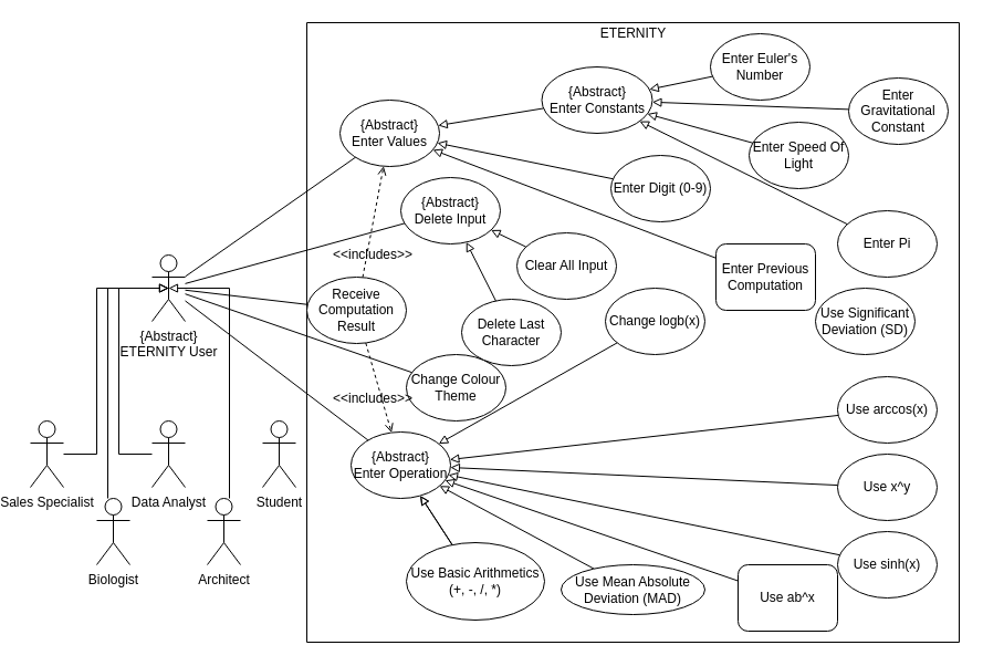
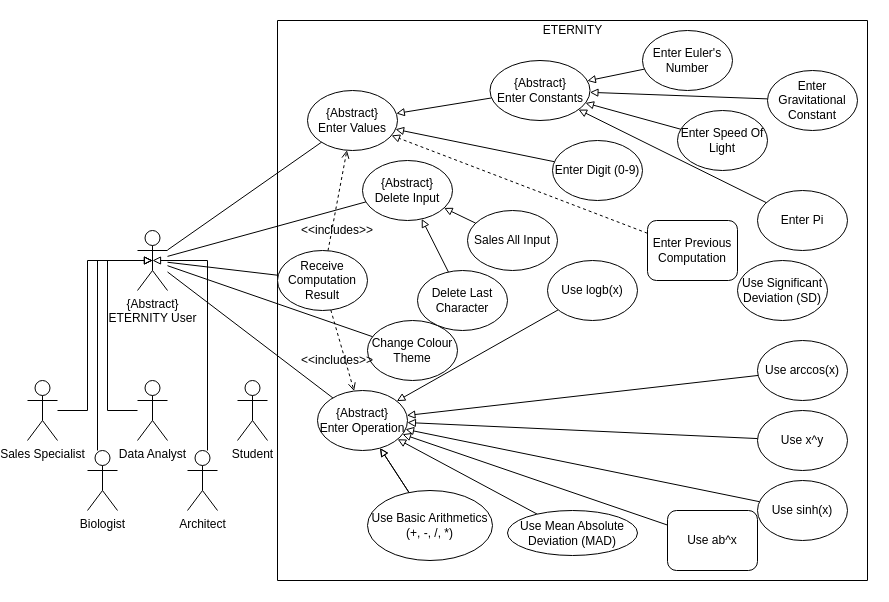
  <mxCell id="0" />
  <mxCell id="1" parent="0" />
  <mxCell id="2" value="" style="swimlane;startSize=0;" vertex="1" parent="1"><mxGeometry x="270" y="20" width="590" height="560" as="geometry" /></mxCell>
  <mxCell id="3" value="ETERNITY" style="text;html=1;align=center;verticalAlign=middle;resizable=0;points=[];autosize=1;strokeColor=none;" vertex="1" parent="2"><mxGeometry x="260" width="70" height="20" as="geometry" /></mxCell>
  <mxCell id="4" value="Change Colour Theme" style="ellipse;whiteSpace=wrap;html=1;" vertex="1" parent="2"><mxGeometry x="90" y="300" width="90" height="60" as="geometry" /></mxCell>
  <mxCell id="5" value="&lt;div&gt;{Abstract}&lt;/div&gt;&lt;div&gt;Delete Input&lt;br&gt;&lt;/div&gt;" style="ellipse;whiteSpace=wrap;html=1;" vertex="1" parent="2"><mxGeometry x="85" y="140" width="90" height="60" as="geometry" /></mxCell>
  <mxCell id="6" style="edgeStyle=none;rounded=0;orthogonalLoop=1;jettySize=auto;html=1;endArrow=block;endFill=0;" edge="1" parent="2" source="7" target="10"><mxGeometry relative="1" as="geometry" /></mxCell>
  <mxCell id="7" value="Use sinh(x)" style="ellipse;whiteSpace=wrap;html=1;" vertex="1" parent="2"><mxGeometry x="480" y="460" width="90" height="60" as="geometry" /></mxCell>
- <mxCell id="8" style="edgeStyle=none;rounded=0;orthogonalLoop=1;jettySize=auto;html=1;endArrow=block;endFill=0;" edge="1" parent="2" source="9" target="11"><mxGeometry relative="1" as="geometry" /></mxCell>
+ <mxCell id="8" style="edgeStyle=none;rounded=0;orthogonalLoop=1;jettySize=auto;html=1;endArrow=block;endFill=0;dashed=1;" edge="1" parent="2" source="9" target="11"><mxGeometry relative="1" as="geometry" /></mxCell>
  <mxCell id="9" value="Enter Previous Computation" style="whiteSpace=wrap;html=1;rounded=1;" vertex="1" parent="2"><mxGeometry x="370" y="200" width="90" height="60" as="geometry" /></mxCell>
  <mxCell id="10" value="&lt;div&gt;{Abstract}&lt;/div&gt;&lt;div&gt;Enter Operation&lt;br&gt;&lt;/div&gt;" style="ellipse;whiteSpace=wrap;html=1;" vertex="1" parent="2"><mxGeometry x="40" y="370" width="90" height="60" as="geometry" /></mxCell>
  <mxCell id="11" value="&lt;div&gt;{Abstract}&lt;/div&gt;&lt;div&gt;Enter Values&lt;br&gt;&lt;/div&gt;" style="ellipse;whiteSpace=wrap;html=1;" vertex="1" parent="2"><mxGeometry x="30" y="70" width="90" height="60" as="geometry" /></mxCell>
  <mxCell id="12" value="Use Significant Deviation (SD)" style="ellipse;whiteSpace=wrap;html=1;" vertex="1" parent="2"><mxGeometry x="460" y="240" width="90" height="60" as="geometry" /></mxCell>
  <mxCell id="13" style="edgeStyle=none;rounded=0;orthogonalLoop=1;jettySize=auto;html=1;endArrow=block;endFill=0;" edge="1" parent="2" source="14" target="10"><mxGeometry relative="1" as="geometry" /></mxCell>
  <mxCell id="14" value="Use Mean Absolute Deviation (MAD)" style="ellipse;whiteSpace=wrap;html=1;" vertex="1" parent="2"><mxGeometry x="230" y="490" width="130" height="45" as="geometry" /></mxCell>
  <mxCell id="15" style="edgeStyle=none;rounded=0;orthogonalLoop=1;jettySize=auto;html=1;endArrow=block;endFill=0;" edge="1" parent="2" source="16" target="10"><mxGeometry relative="1" as="geometry" /></mxCell>
  <mxCell id="16" value="Use ab^x" style="whiteSpace=wrap;html=1;rounded=1;" vertex="1" parent="2"><mxGeometry x="390" y="490" width="90" height="60" as="geometry" /></mxCell>
  <mxCell id="17" style="edgeStyle=none;rounded=0;orthogonalLoop=1;jettySize=auto;html=1;endArrow=block;endFill=0;" edge="1" parent="2" source="18" target="10"><mxGeometry relative="1" as="geometry" /></mxCell>
  <mxCell id="18" value="&lt;div&gt;Use x^y&lt;/div&gt;" style="ellipse;whiteSpace=wrap;html=1;" vertex="1" parent="2"><mxGeometry x="480" y="390" width="90" height="60" as="geometry" /></mxCell>
  <mxCell id="19" style="edgeStyle=none;rounded=0;orthogonalLoop=1;jettySize=auto;html=1;endArrow=block;endFill=0;" edge="1" parent="2" source="20" target="10"><mxGeometry relative="1" as="geometry" /></mxCell>
  <mxCell id="20" value="Use arccos(x)" style="ellipse;whiteSpace=wrap;html=1;" vertex="1" parent="2"><mxGeometry x="480" y="320" width="90" height="60" as="geometry" /></mxCell>
  <mxCell id="21" style="edgeStyle=none;rounded=0;orthogonalLoop=1;jettySize=auto;html=1;endArrow=block;endFill=0;startArrow=none;" edge="1" parent="2" source="41" target="10"><mxGeometry relative="1" as="geometry" /></mxCell>
  <mxCell id="22" style="edgeStyle=none;rounded=0;orthogonalLoop=1;jettySize=auto;html=1;endArrow=block;endFill=0;" edge="1" parent="2" source="23" target="10"><mxGeometry relative="1" as="geometry" /></mxCell>
- <mxCell id="23" value="Change logb(x)" style="ellipse;whiteSpace=wrap;html=1;" vertex="1" parent="2"><mxGeometry x="270" y="240" width="90" height="60" as="geometry" /></mxCell>
+ <mxCell id="23" value="Use logb(x)" style="ellipse;whiteSpace=wrap;html=1;" vertex="1" parent="2"><mxGeometry x="270" y="240" width="90" height="60" as="geometry" /></mxCell>
  <mxCell id="24" style="edgeStyle=none;rounded=0;orthogonalLoop=1;jettySize=auto;html=1;endArrow=block;endFill=0;" edge="1" parent="2" source="41" target="10"><mxGeometry relative="1" as="geometry" /></mxCell>
  <mxCell id="25" style="edgeStyle=none;rounded=0;orthogonalLoop=1;jettySize=auto;html=1;endArrow=block;endFill=0;" edge="1" parent="2" source="26" target="11"><mxGeometry relative="1" as="geometry" /></mxCell>
  <mxCell id="26" value="&lt;div&gt;{Abstract}&lt;/div&gt;&lt;div&gt;Enter Constants&lt;br&gt;&lt;/div&gt;" style="ellipse;whiteSpace=wrap;html=1;" vertex="1" parent="2"><mxGeometry x="212.5" y="40" width="100" height="60" as="geometry" /></mxCell>
  <mxCell id="27" style="edgeStyle=none;rounded=0;orthogonalLoop=1;jettySize=auto;html=1;endArrow=block;endFill=0;" edge="1" parent="2" source="28" target="26"><mxGeometry relative="1" as="geometry" /></mxCell>
  <mxCell id="28" value="Enter Pi" style="ellipse;whiteSpace=wrap;html=1;" vertex="1" parent="2"><mxGeometry x="480" y="170" width="90" height="60" as="geometry" /></mxCell>
  <mxCell id="29" style="edgeStyle=none;rounded=0;orthogonalLoop=1;jettySize=auto;html=1;endArrow=block;endFill=0;" edge="1" parent="2" source="30" target="26"><mxGeometry relative="1" as="geometry" /></mxCell>
  <mxCell id="30" value="Enter Gravitational Constant" style="ellipse;whiteSpace=wrap;html=1;" vertex="1" parent="2"><mxGeometry x="490" y="50" width="90" height="60" as="geometry" /></mxCell>
  <mxCell id="31" style="edgeStyle=none;rounded=0;orthogonalLoop=1;jettySize=auto;html=1;endArrow=block;endFill=0;" edge="1" parent="2" source="32" target="26"><mxGeometry relative="1" as="geometry" /></mxCell>
  <mxCell id="32" value="Enter Speed Of Light" style="ellipse;whiteSpace=wrap;html=1;" vertex="1" parent="2"><mxGeometry x="400" y="90" width="90" height="60" as="geometry" /></mxCell>
  <mxCell id="33" style="edgeStyle=none;rounded=0;orthogonalLoop=1;jettySize=auto;html=1;endArrow=block;endFill=0;" edge="1" parent="2" source="34" target="26"><mxGeometry relative="1" as="geometry" /></mxCell>
  <mxCell id="34" value="Enter Euler's Number" style="ellipse;whiteSpace=wrap;html=1;" vertex="1" parent="2"><mxGeometry x="365" y="10" width="90" height="60" as="geometry" /></mxCell>
  <mxCell id="35" style="edgeStyle=none;rounded=0;orthogonalLoop=1;jettySize=auto;html=1;endArrow=block;endFill=0;" edge="1" parent="2" source="36" target="11"><mxGeometry relative="1" as="geometry" /></mxCell>
  <mxCell id="36" value="Enter Digit (0-9)" style="ellipse;whiteSpace=wrap;html=1;" vertex="1" parent="2"><mxGeometry x="275" y="120" width="90" height="60" as="geometry" /></mxCell>
  <mxCell id="37" style="rounded=0;orthogonalLoop=1;jettySize=auto;html=1;endArrow=block;endFill=0;" edge="1" parent="2" source="38" target="5"><mxGeometry relative="1" as="geometry" /></mxCell>
- <mxCell id="38" value="Clear All Input" style="ellipse;whiteSpace=wrap;html=1;" vertex="1" parent="2"><mxGeometry x="190" y="190" width="90" height="60" as="geometry" /></mxCell>
+ <mxCell id="38" value="Sales All Input" style="ellipse;whiteSpace=wrap;html=1;" vertex="1" parent="2"><mxGeometry x="190" y="190" width="90" height="60" as="geometry" /></mxCell>
  <mxCell id="39" style="edgeStyle=none;rounded=0;orthogonalLoop=1;jettySize=auto;html=1;endArrow=block;endFill=0;" edge="1" parent="2" source="40" target="5"><mxGeometry relative="1" as="geometry" /></mxCell>
  <mxCell id="40" value="Delete Last Character" style="ellipse;whiteSpace=wrap;html=1;" vertex="1" parent="2"><mxGeometry x="140" y="250" width="90" height="60" as="geometry" /></mxCell>
  <mxCell id="41" value="Use Basic Arithmetics (+, -, /, *)" style="ellipse;whiteSpace=wrap;html=1;" vertex="1" parent="2"><mxGeometry x="90" y="470" width="125" height="70" as="geometry" /></mxCell>
  <mxCell id="42" style="edgeStyle=none;rounded=0;orthogonalLoop=1;jettySize=auto;html=1;endArrow=open;endFill=0;dashed=1;" edge="1" parent="2" source="44" target="10"><mxGeometry relative="1" as="geometry" /></mxCell>
  <mxCell id="43" style="edgeStyle=none;rounded=0;orthogonalLoop=1;jettySize=auto;html=1;dashed=1;endArrow=open;endFill=0;" edge="1" parent="2" source="44" target="11"><mxGeometry relative="1" as="geometry" /></mxCell>
  <mxCell id="44" value="Receive Computation Result" style="ellipse;whiteSpace=wrap;html=1;" vertex="1" parent="2"><mxGeometry y="230" width="90" height="60" as="geometry" /></mxCell>
  <mxCell id="45" value="&amp;lt;&amp;lt;includes&amp;gt;&amp;gt;" style="text;html=1;strokeColor=none;fillColor=none;align=center;verticalAlign=middle;whiteSpace=wrap;rounded=0;" vertex="1" parent="2"><mxGeometry x="40" y="330" width="40" height="20" as="geometry" /></mxCell>
  <mxCell id="46" value="&amp;lt;&amp;lt;includes&amp;gt;&amp;gt;" style="text;html=1;strokeColor=none;fillColor=none;align=center;verticalAlign=middle;whiteSpace=wrap;rounded=0;" vertex="1" parent="2"><mxGeometry x="40" y="200" width="40" height="20" as="geometry" /></mxCell>
  <mxCell id="47" style="edgeStyle=orthogonalEdgeStyle;rounded=0;orthogonalLoop=1;jettySize=auto;html=1;entryX=0.5;entryY=0.5;entryDx=0;entryDy=0;entryPerimeter=0;endArrow=block;endFill=0;" edge="1" parent="1" source="48" target="61"><mxGeometry relative="1" as="geometry"><Array as="points"><mxPoint x="90" y="260" /></Array></mxGeometry></mxCell>
  <mxCell id="48" value="Biologist" style="shape=umlActor;verticalLabelPosition=bottom;verticalAlign=top;html=1;outlineConnect=0;" vertex="1" parent="1"><mxGeometry x="80" y="450" width="30" height="60" as="geometry" /></mxCell>
  <mxCell id="49" style="edgeStyle=orthogonalEdgeStyle;rounded=0;orthogonalLoop=1;jettySize=auto;html=1;entryX=0.5;entryY=0.5;entryDx=0;entryDy=0;entryPerimeter=0;endArrow=block;endFill=0;" edge="1" parent="1" source="50" target="61"><mxGeometry relative="1" as="geometry"><Array as="points"><mxPoint x="100" y="410" /><mxPoint x="100" y="260" /></Array></mxGeometry></mxCell>
  <mxCell id="50" value="&lt;div&gt;Data Analyst&lt;/div&gt;" style="shape=umlActor;verticalLabelPosition=bottom;verticalAlign=top;html=1;outlineConnect=0;" vertex="1" parent="1"><mxGeometry x="130" y="380" width="30" height="60" as="geometry" /></mxCell>
  <mxCell id="51" style="edgeStyle=orthogonalEdgeStyle;rounded=0;orthogonalLoop=1;jettySize=auto;html=1;entryX=0.5;entryY=0.5;entryDx=0;entryDy=0;entryPerimeter=0;endArrow=block;endFill=0;" edge="1" parent="1" source="52" target="61"><mxGeometry relative="1" as="geometry"><Array as="points"><mxPoint x="200" y="260" /></Array></mxGeometry></mxCell>
  <mxCell id="52" value="Architect" style="shape=umlActor;verticalLabelPosition=bottom;verticalAlign=top;html=1;outlineConnect=0;" vertex="1" parent="1"><mxGeometry x="180" y="450" width="30" height="60" as="geometry" /></mxCell>
  <mxCell id="53" value="Student" style="shape=umlActor;verticalLabelPosition=bottom;verticalAlign=top;html=1;outlineConnect=0;" vertex="1" parent="1"><mxGeometry x="230" y="380" width="30" height="60" as="geometry" /></mxCell>
  <mxCell id="54" style="edgeStyle=orthogonalEdgeStyle;rounded=0;orthogonalLoop=1;jettySize=auto;html=1;entryX=0.5;entryY=0.5;entryDx=0;entryDy=0;entryPerimeter=0;endArrow=block;endFill=0;" edge="1" parent="1" source="55" target="61"><mxGeometry relative="1" as="geometry"><Array as="points"><mxPoint x="80" y="410" /><mxPoint x="80" y="260" /></Array></mxGeometry></mxCell>
  <mxCell id="55" value="Sales Specialist" style="shape=umlActor;verticalLabelPosition=bottom;verticalAlign=top;html=1;outlineConnect=0;" vertex="1" parent="1"><mxGeometry x="20" y="380" width="30" height="60" as="geometry" /></mxCell>
  <mxCell id="56" style="edgeStyle=none;rounded=0;orthogonalLoop=1;jettySize=auto;html=1;endArrow=none;endFill=0;" edge="1" parent="1" source="61" target="10"><mxGeometry relative="1" as="geometry" /></mxCell>
  <mxCell id="57" style="edgeStyle=none;rounded=0;orthogonalLoop=1;jettySize=auto;html=1;endArrow=none;endFill=0;" edge="1" parent="1" source="61" target="4"><mxGeometry relative="1" as="geometry" /></mxCell>
  <mxCell id="58" style="edgeStyle=none;rounded=0;orthogonalLoop=1;jettySize=auto;html=1;endArrow=none;endFill=0;" edge="1" parent="1" source="61" target="44"><mxGeometry relative="1" as="geometry" /></mxCell>
  <mxCell id="59" style="edgeStyle=none;rounded=0;orthogonalLoop=1;jettySize=auto;html=1;endArrow=none;endFill=0;" edge="1" parent="1" source="61" target="11"><mxGeometry relative="1" as="geometry" /></mxCell>
  <mxCell id="60" style="edgeStyle=none;rounded=0;orthogonalLoop=1;jettySize=auto;html=1;endArrow=none;endFill=0;" edge="1" parent="1" source="61" target="5"><mxGeometry relative="1" as="geometry" /></mxCell>
  <mxCell id="61" value="&lt;div&gt;{Abstract}&lt;/div&gt;&lt;div&gt;ETERNITY User&lt;/div&gt;" style="shape=umlActor;verticalLabelPosition=bottom;verticalAlign=top;html=1;outlineConnect=0;" vertex="1" parent="1"><mxGeometry x="130" y="230" width="30" height="60" as="geometry" /></mxCell>
